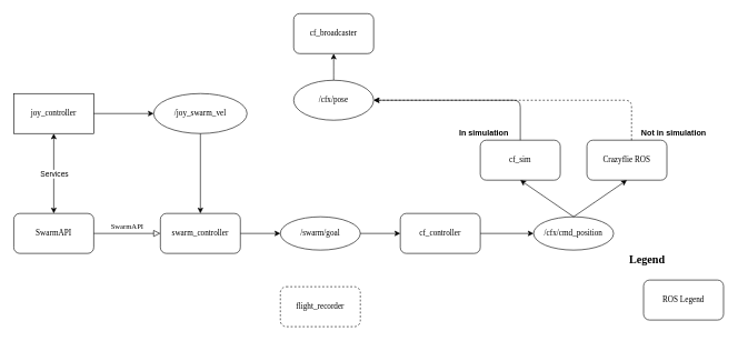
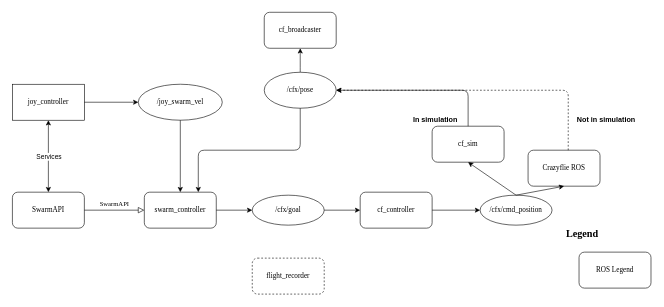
  <mxCell id="0" />
  <mxCell id="1" parent="0" />
  <mxCell id="2" value="SwarmAPI" style="rounded=1;whiteSpace=wrap;html=1;fontFamily=Comic Sans MS;" parent="1" vertex="1"><mxGeometry x="20" y="320" width="120" height="60" as="geometry" /></mxCell>
  <mxCell id="3" value="&lt;div&gt;swarm_controller&lt;/div&gt;" style="rounded=1;whiteSpace=wrap;html=1;fontFamily=Comic Sans MS;" parent="1" vertex="1"><mxGeometry x="240" y="320" width="120" height="60" as="geometry" /></mxCell>
  <mxCell id="4" value="SwarmAPI" style="edgeStyle=orthogonalEdgeStyle;rounded=0;html=1;jettySize=auto;orthogonalLoop=1;fontSize=11;endArrow=block;endFill=0;endSize=8;strokeWidth=1;shadow=0;labelBackgroundColor=none;exitX=1;exitY=0.5;exitDx=0;exitDy=0;entryX=0;entryY=0.5;entryDx=0;entryDy=0;fontFamily=Comic Sans MS;" parent="1" source="2" target="3" edge="1"><mxGeometry y="10" relative="1" as="geometry"><mxPoint as="offset" /><mxPoint x="370" y="280" as="sourcePoint" /><mxPoint x="480" y="280" as="targetPoint" /></mxGeometry></mxCell>
  <mxCell id="5" value="&lt;b&gt;&lt;font style=&quot;font-size: 17px&quot;&gt;Legend&lt;/font&gt;&lt;/b&gt;" style="text;html=1;align=center;verticalAlign=middle;resizable=0;points=[];autosize=1;fontFamily=Comic Sans MS;" parent="1" vertex="1"><mxGeometry x="925" y="380" width="90" height="20" as="geometry" /></mxCell>
  <mxCell id="6" value="ROS Legend" style="rounded=1;whiteSpace=wrap;html=1;fontFamily=Comic Sans MS;" parent="1" vertex="1"><mxGeometry x="965" y="420" width="120" height="60" as="geometry" /></mxCell>
  <mxCell id="7" value="&lt;div&gt;flight_recorder&lt;/div&gt;" style="rounded=1;whiteSpace=wrap;html=1;fontFamily=Comic Sans MS;dashed=1;" vertex="1" parent="1"><mxGeometry x="420" y="430" width="120" height="60" as="geometry" /></mxCell>
  <mxCell id="8" value="joy_controller" style="whiteSpace=wrap;html=1;fontFamily=Comic Sans MS;rounded=0;" vertex="1" parent="1"><mxGeometry x="20" y="140" width="120" height="60" as="geometry" /></mxCell>
  <mxCell id="9" value="cf_broadcaster" style="rounded=1;whiteSpace=wrap;html=1;fontFamily=Comic Sans MS;" vertex="1" parent="1"><mxGeometry x="440" y="20" width="120" height="60" as="geometry" /></mxCell>
  <mxCell id="10" value="&lt;div&gt;cf_sim&lt;/div&gt;" style="rounded=1;whiteSpace=wrap;html=1;fontFamily=Comic Sans MS;" vertex="1" parent="1"><mxGeometry x="720" y="210" width="120" height="60" as="geometry" /></mxCell>
  <mxCell id="11" value="&lt;div&gt;cf_controller&lt;/div&gt;" style="rounded=1;whiteSpace=wrap;html=1;fontFamily=Comic Sans MS;" vertex="1" parent="1"><mxGeometry x="600" y="320" width="120" height="60" as="geometry" /></mxCell>
  <mxCell id="12" value="/joy_swarm_vel" style="ellipse;whiteSpace=wrap;html=1;fontFamily=Comic Sans MS;" vertex="1" parent="1"><mxGeometry x="230" y="140" width="140" height="60" as="geometry" /></mxCell>
  <mxCell id="13" value="" style="endArrow=classic;html=1;exitX=1;exitY=0.5;exitDx=0;exitDy=0;entryX=0;entryY=0.5;entryDx=0;entryDy=0;" edge="1" parent="1" source="8" target="12"><mxGeometry width="50" height="50" relative="1" as="geometry"><mxPoint x="540" y="370" as="sourcePoint" /><mxPoint x="590" y="320" as="targetPoint" /></mxGeometry></mxCell>
  <mxCell id="14" value="" style="endArrow=classic;html=1;exitX=0.5;exitY=1;exitDx=0;exitDy=0;entryX=0.5;entryY=0;entryDx=0;entryDy=0;" edge="1" parent="1" source="12" target="3"><mxGeometry width="50" height="50" relative="1" as="geometry"><mxPoint x="460" y="200" as="sourcePoint" /><mxPoint x="590" y="280" as="targetPoint" /></mxGeometry></mxCell>
  <mxCell id="15" value="" style="endArrow=classic;html=1;exitX=0.5;exitY=0;exitDx=0;exitDy=0;entryX=0.5;entryY=1;entryDx=0;entryDy=0;startArrow=classic;startFill=1;" edge="1" parent="1" source="2" target="8"><mxGeometry width="50" height="50" relative="1" as="geometry"><mxPoint x="70" y="280" as="sourcePoint" /><mxPoint x="120" y="230" as="targetPoint" /></mxGeometry></mxCell>
  <mxCell id="16" value="Services" style="edgeLabel;html=1;align=center;verticalAlign=middle;resizable=0;points=[];" vertex="1" connectable="0" parent="15"><mxGeometry x="0.35" y="2" relative="1" as="geometry"><mxPoint x="2" y="21" as="offset" /></mxGeometry></mxCell>
- <mxCell id="17" value="/swarm/goal" style="ellipse;whiteSpace=wrap;html=1;fontFamily=Comic Sans MS;" vertex="1" parent="1"><mxGeometry x="420" y="325" width="120" height="50" as="geometry" /></mxCell>
+ <mxCell id="17" value="/cfx/goal" style="ellipse;whiteSpace=wrap;html=1;fontFamily=Comic Sans MS;" vertex="1" parent="1"><mxGeometry x="420" y="325" width="120" height="50" as="geometry" /></mxCell>
  <mxCell id="18" value="" style="endArrow=classic;html=1;exitX=1;exitY=0.5;exitDx=0;exitDy=0;entryX=0;entryY=0.5;entryDx=0;entryDy=0;" edge="1" parent="1" source="3" target="17"><mxGeometry width="50" height="50" relative="1" as="geometry"><mxPoint x="460" y="200" as="sourcePoint" /><mxPoint x="460" y="320" as="targetPoint" /></mxGeometry></mxCell>
- <mxCell id="19" value="Crazyflie ROS" style="rounded=1;whiteSpace=wrap;html=1;fontFamily=Comic Sans MS;" vertex="1" parent="1"><mxGeometry x="880" y="210" width="120" height="60" as="geometry" /></mxCell>
+ <mxCell id="19" value="Crazyflie ROS" style="rounded=1;whiteSpace=wrap;html=1;fontFamily=Comic Sans MS;" vertex="1" parent="1"><mxGeometry x="880" y="250" width="120" height="60" as="geometry" /></mxCell>
  <mxCell id="20" value="In simulation" style="text;html=1;align=center;verticalAlign=middle;resizable=0;points=[];autosize=1;fontStyle=1" vertex="1" parent="1"><mxGeometry x="670" y="190" width="110" height="20" as="geometry" /></mxCell>
  <mxCell id="21" value="Not in simulation" style="text;html=1;align=center;verticalAlign=middle;resizable=0;points=[];autosize=1;fontStyle=1" vertex="1" parent="1"><mxGeometry x="945" y="190" width="130" height="20" as="geometry" /></mxCell>
  <mxCell id="22" value="/cfx/cmd_position" style="ellipse;whiteSpace=wrap;html=1;fontFamily=Comic Sans MS;" vertex="1" parent="1"><mxGeometry x="800" y="325" width="120" height="50" as="geometry" /></mxCell>
  <mxCell id="23" value="" style="endArrow=classic;html=1;exitX=0.5;exitY=0;exitDx=0;exitDy=0;entryX=0.5;entryY=1;entryDx=0;entryDy=0;" edge="1" parent="1" source="22" target="10"><mxGeometry width="50" height="50" relative="1" as="geometry"><mxPoint x="735" y="250" as="sourcePoint" /><mxPoint x="785" y="200" as="targetPoint" /></mxGeometry></mxCell>
  <mxCell id="24" value="" style="endArrow=classic;html=1;exitX=0.5;exitY=0;exitDx=0;exitDy=0;entryX=0.5;entryY=1;entryDx=0;entryDy=0;" edge="1" parent="1" source="22" target="19"><mxGeometry width="50" height="50" relative="1" as="geometry"><mxPoint x="900" y="380" as="sourcePoint" /><mxPoint x="830" y="440" as="targetPoint" /></mxGeometry></mxCell>
  <mxCell id="25" value="" style="endArrow=classic;html=1;exitX=1;exitY=0.5;exitDx=0;exitDy=0;entryX=0;entryY=0.5;entryDx=0;entryDy=0;" edge="1" parent="1" source="17" target="11"><mxGeometry width="50" height="50" relative="1" as="geometry"><mxPoint x="635" y="190" as="sourcePoint" /><mxPoint x="565" y="250" as="targetPoint" /></mxGeometry></mxCell>
  <mxCell id="26" value="" style="endArrow=classic;html=1;exitX=1;exitY=0.5;exitDx=0;exitDy=0;entryX=0;entryY=0.5;entryDx=0;entryDy=0;" edge="1" parent="1" source="11" target="22"><mxGeometry width="50" height="50" relative="1" as="geometry"><mxPoint x="750" y="344.5" as="sourcePoint" /><mxPoint x="810" y="344.5" as="targetPoint" /></mxGeometry></mxCell>
  <mxCell id="27" style="edgeStyle=orthogonalEdgeStyle;curved=1;rounded=0;orthogonalLoop=1;jettySize=auto;html=1;entryX=0.5;entryY=1;entryDx=0;entryDy=0;startArrow=none;startFill=0;" edge="1" parent="1" source="28" target="9"><mxGeometry relative="1" as="geometry" /></mxCell>
  <mxCell id="28" value="/cfx/pose" style="ellipse;whiteSpace=wrap;html=1;fontFamily=Comic Sans MS;" vertex="1" parent="1"><mxGeometry x="440" y="120" width="120" height="60" as="geometry" /></mxCell>
  <mxCell id="29" value="" style="endArrow=classic;html=1;exitX=0.5;exitY=0;exitDx=0;exitDy=0;entryX=1;entryY=0.5;entryDx=0;entryDy=0;edgeStyle=orthogonalEdgeStyle;" edge="1" parent="1" source="10" target="28"><mxGeometry width="50" height="50" relative="1" as="geometry"><mxPoint x="770" y="90" as="sourcePoint" /><mxPoint x="820" y="40" as="targetPoint" /></mxGeometry></mxCell>
  <mxCell id="30" value="" style="endArrow=classic;html=1;exitX=0.558;exitY=0;exitDx=0;exitDy=0;entryX=1;entryY=0.5;entryDx=0;entryDy=0;edgeStyle=orthogonalEdgeStyle;exitPerimeter=0;dashed=1;" edge="1" parent="1" source="19" target="28"><mxGeometry width="50" height="50" relative="1" as="geometry"><mxPoint x="1040" y="90" as="sourcePoint" /><mxPoint x="810" y="20" as="targetPoint" /></mxGeometry></mxCell>
+ <mxCell id="31" value="" style="endArrow=classic;html=1;exitX=0.5;exitY=1;exitDx=0;exitDy=0;entryX=0.75;entryY=0;entryDx=0;entryDy=0;edgeStyle=orthogonalEdgeStyle;" edge="1" parent="1" source="28" target="3"><mxGeometry width="50" height="50" relative="1" as="geometry"><mxPoint x="540" y="340" as="sourcePoint" /><mxPoint x="500" y="270" as="targetPoint" /></mxGeometry></mxCell>
